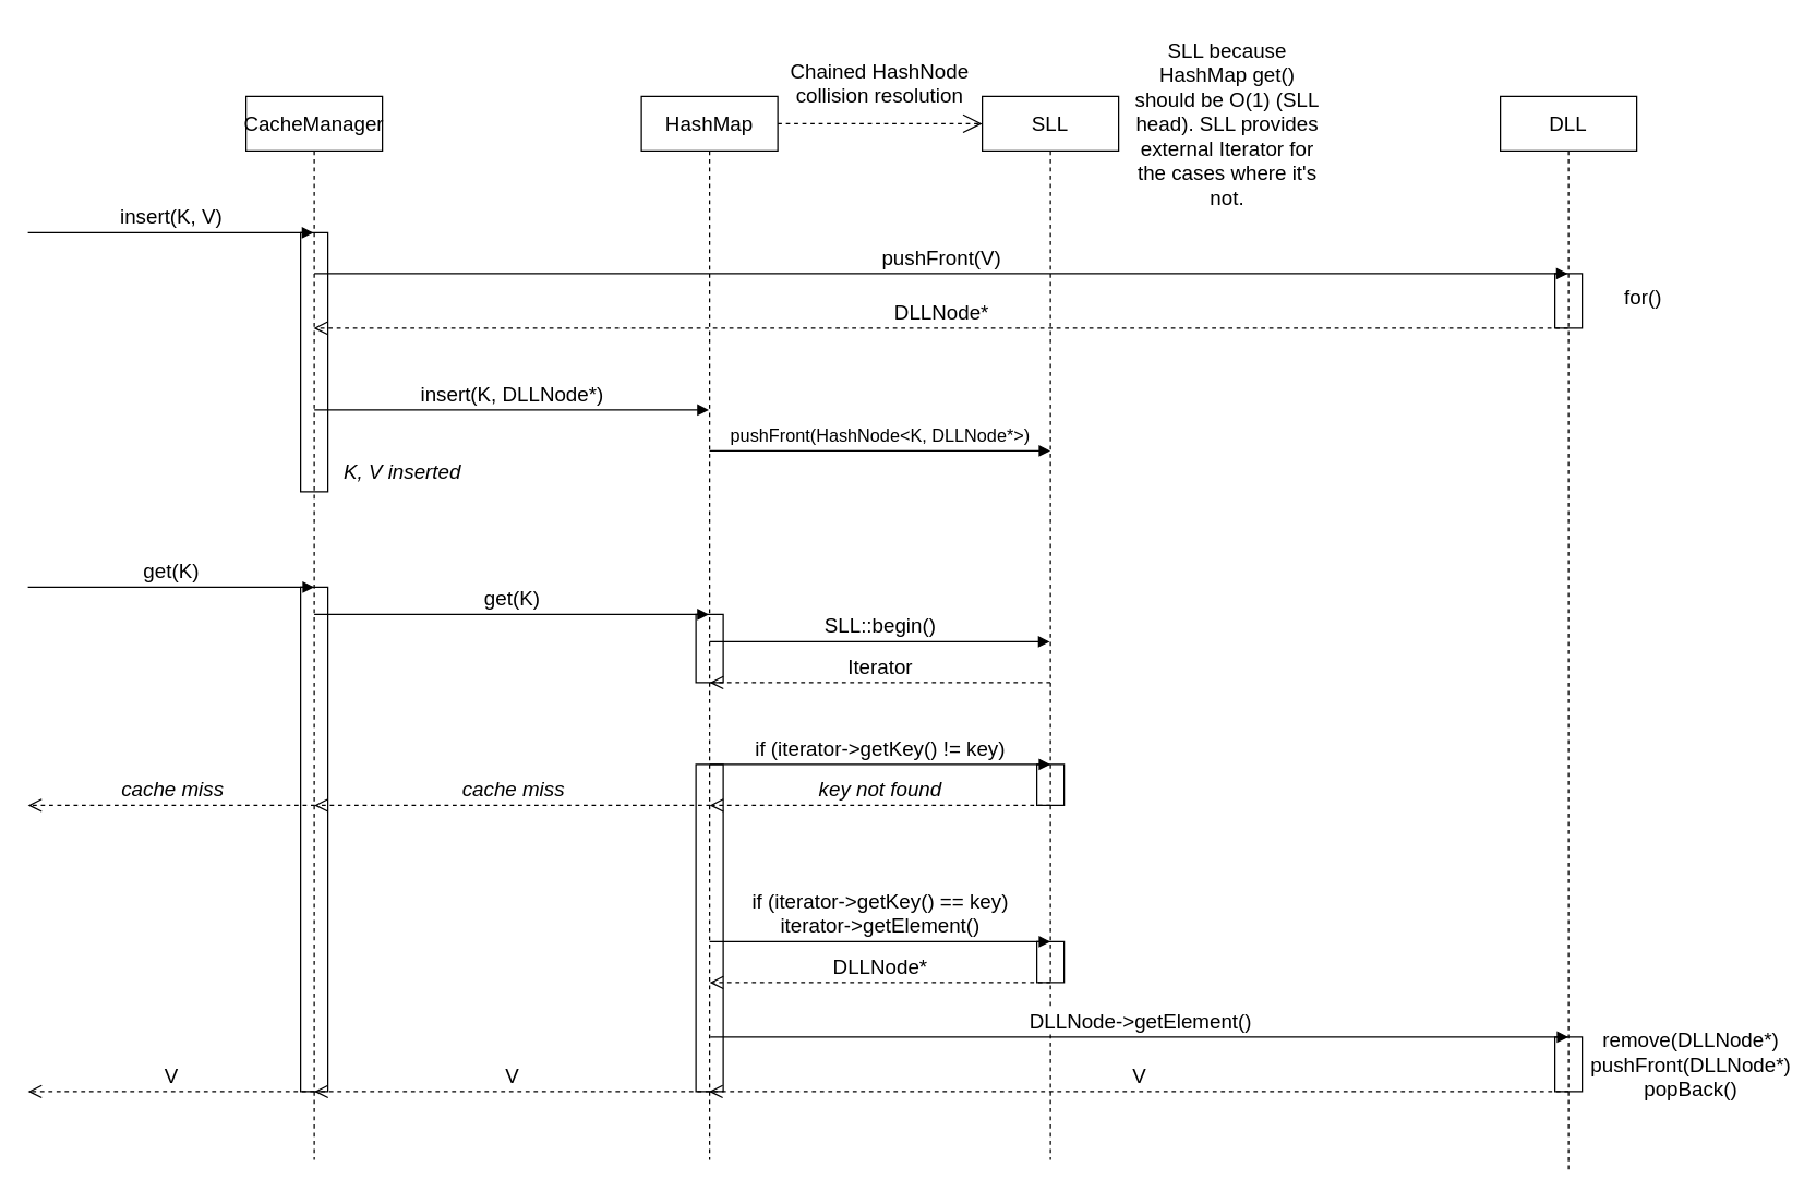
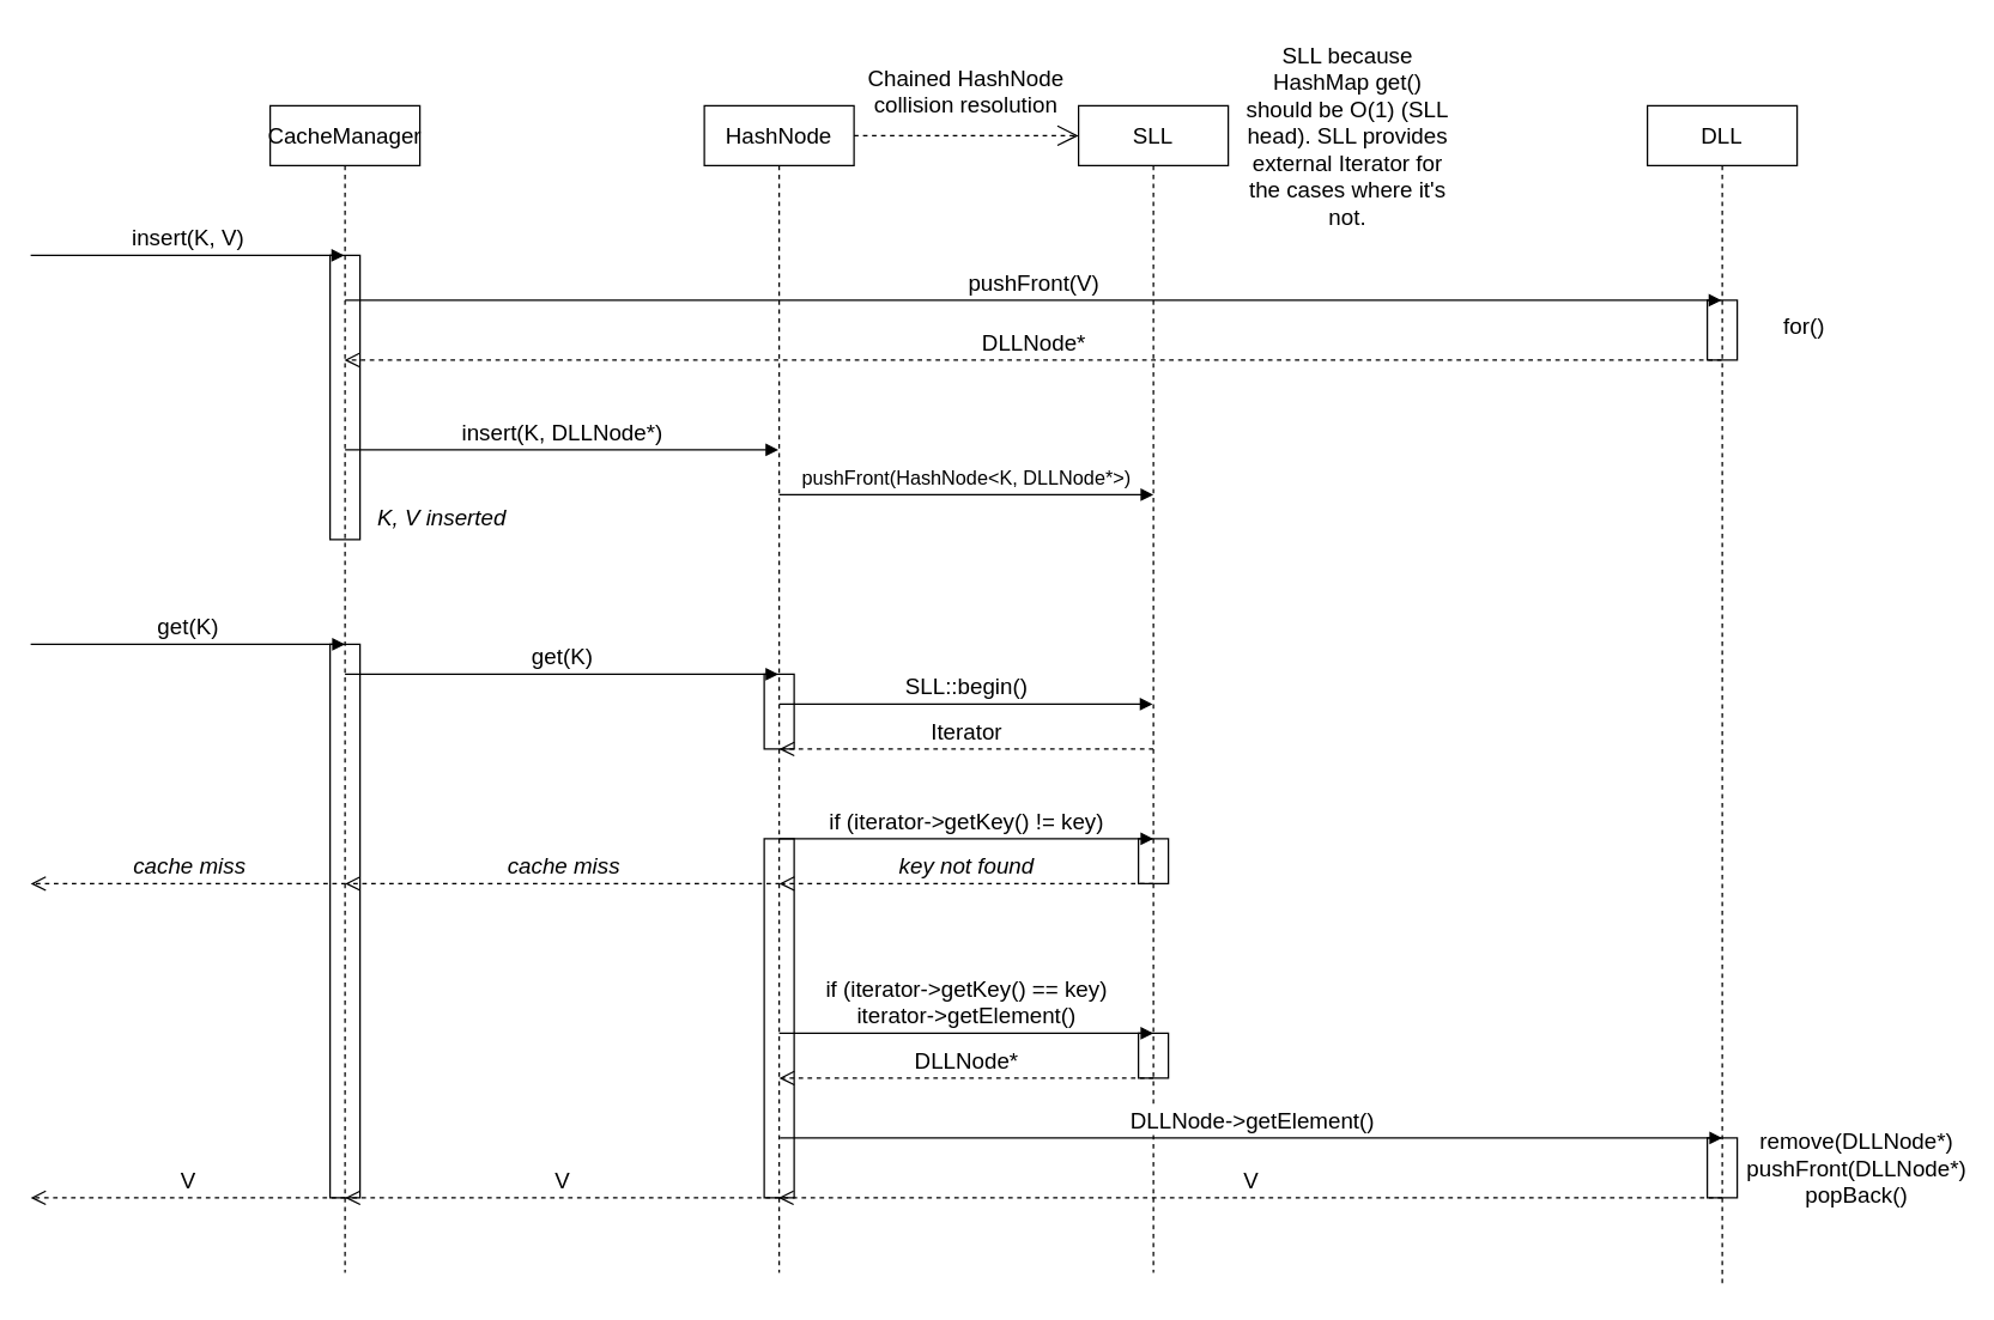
  <mxCell id="0" />
  <mxCell id="1" parent="0" />
  <mxCell id="2" value="" style="verticalLabelPosition=bottom;verticalAlign=top;html=1;shape=mxgraph.basic.rect;fillColor2=none;strokeWidth=1;size=0;indent=5;" vertex="1" parent="1"><mxGeometry x="760" y="690" width="20" height="30" as="geometry" /></mxCell>
  <mxCell id="3" value="" style="verticalLabelPosition=bottom;verticalAlign=top;html=1;shape=mxgraph.basic.rect;fillColor2=none;strokeWidth=1;size=0;indent=5;" vertex="1" parent="1"><mxGeometry x="760" y="560" width="20" height="30" as="geometry" /></mxCell>
  <mxCell id="4" value="" style="verticalLabelPosition=bottom;verticalAlign=top;html=1;shape=mxgraph.basic.rect;fillColor2=none;strokeWidth=1;size=0;indent=5;" vertex="1" parent="1"><mxGeometry x="1140" y="200" width="20" height="40" as="geometry" /></mxCell>
  <mxCell id="5" value="" style="verticalLabelPosition=bottom;verticalAlign=top;html=1;shape=mxgraph.basic.rect;fillColor2=none;strokeWidth=1;size=0;indent=5;" vertex="1" parent="1"><mxGeometry x="1140" y="760" width="20" height="40" as="geometry" /></mxCell>
  <mxCell id="6" value="" style="verticalLabelPosition=bottom;verticalAlign=top;html=1;shape=mxgraph.basic.rect;fillColor2=none;strokeWidth=1;size=0;indent=5;" vertex="1" parent="1"><mxGeometry x="510" y="560" width="20" height="240" as="geometry" /></mxCell>
  <mxCell id="7" value="" style="verticalLabelPosition=bottom;verticalAlign=top;html=1;shape=mxgraph.basic.rect;fillColor2=none;strokeWidth=1;size=0;indent=5;" vertex="1" parent="1"><mxGeometry x="510" y="450" width="20" height="50" as="geometry" /></mxCell>
  <mxCell id="8" value="" style="verticalLabelPosition=bottom;verticalAlign=top;html=1;shape=mxgraph.basic.rect;fillColor2=none;strokeWidth=1;size=0;indent=5;" vertex="1" parent="1"><mxGeometry x="220" y="430" width="20" height="370" as="geometry" /></mxCell>
  <mxCell id="9" value="" style="verticalLabelPosition=bottom;verticalAlign=top;html=1;shape=mxgraph.basic.rect;fillColor2=none;strokeWidth=1;size=0;indent=5;" vertex="1" parent="1"><mxGeometry x="220" y="170" width="20" height="190" as="geometry" /></mxCell>
  <mxCell id="10" value="&lt;font style=&quot;font-size: 15px;&quot;&gt;CacheManager&lt;/font&gt;" style="shape=umlLifeline;perimeter=lifelinePerimeter;whiteSpace=wrap;html=1;container=1;dropTarget=0;collapsible=0;recursiveResize=0;outlineConnect=0;portConstraint=eastwest;newEdgeStyle={&quot;curved&quot;:0,&quot;rounded&quot;:0};" parent="1" vertex="1"><mxGeometry x="180" y="70" width="100" height="780" as="geometry" /></mxCell>
- <mxCell id="11" value="&lt;font style=&quot;font-size: 15px;&quot;&gt;HashMap&lt;/font&gt;" style="shape=umlLifeline;perimeter=lifelinePerimeter;whiteSpace=wrap;html=1;container=1;dropTarget=0;collapsible=0;recursiveResize=0;outlineConnect=0;portConstraint=eastwest;newEdgeStyle={&quot;curved&quot;:0,&quot;rounded&quot;:0};" parent="1" vertex="1"><mxGeometry x="470" y="70" width="100" height="780" as="geometry" /></mxCell>
+ <mxCell id="11" value="&lt;font style=&quot;font-size: 15px;&quot;&gt;HashNode&lt;/font&gt;" style="shape=umlLifeline;perimeter=lifelinePerimeter;whiteSpace=wrap;html=1;container=1;dropTarget=0;collapsible=0;recursiveResize=0;outlineConnect=0;portConstraint=eastwest;newEdgeStyle={&quot;curved&quot;:0,&quot;rounded&quot;:0};" parent="1" vertex="1"><mxGeometry x="470" y="70" width="100" height="780" as="geometry" /></mxCell>
  <mxCell id="12" value="&lt;font style=&quot;font-size: 15px;&quot;&gt;SLL&lt;/font&gt;" style="shape=umlLifeline;perimeter=lifelinePerimeter;whiteSpace=wrap;html=1;container=1;dropTarget=0;collapsible=0;recursiveResize=0;outlineConnect=0;portConstraint=eastwest;newEdgeStyle={&quot;curved&quot;:0,&quot;rounded&quot;:0};" parent="1" vertex="1"><mxGeometry x="720" y="70" width="100" height="780" as="geometry" /></mxCell>
  <mxCell id="13" value="&lt;font style=&quot;font-size: 15px;&quot;&gt;DLL&lt;/font&gt;" style="shape=umlLifeline;perimeter=lifelinePerimeter;whiteSpace=wrap;html=1;container=1;dropTarget=0;collapsible=0;recursiveResize=0;outlineConnect=0;portConstraint=eastwest;newEdgeStyle={&quot;curved&quot;:0,&quot;rounded&quot;:0};" vertex="1" parent="1"><mxGeometry x="1100" y="70" width="100" height="790" as="geometry" /></mxCell>
  <mxCell id="14" value="&lt;font style=&quot;font-size: 15px;&quot;&gt;insert(K, V)&lt;br&gt;&lt;/font&gt;" style="html=1;verticalAlign=bottom;endArrow=block;curved=0;rounded=0;" edge="1" parent="1" target="10"><mxGeometry width="80" relative="1" as="geometry"><mxPoint x="20" y="170" as="sourcePoint" /><mxPoint x="100" y="170" as="targetPoint" /></mxGeometry></mxCell>
  <mxCell id="15" value="&lt;font style=&quot;font-size: 15px;&quot;&gt;pushFront(V)&lt;br&gt;&lt;/font&gt;" style="html=1;verticalAlign=bottom;endArrow=block;curved=0;rounded=0;" edge="1" parent="1" target="13"><mxGeometry width="80" relative="1" as="geometry"><mxPoint x="230" y="200" as="sourcePoint" /><mxPoint x="440" y="200" as="targetPoint" /></mxGeometry></mxCell>
  <mxCell id="16" value="&lt;font style=&quot;font-size: 15px;&quot;&gt;DLLNode*&lt;br&gt;&lt;/font&gt;" style="html=1;verticalAlign=bottom;endArrow=open;dashed=1;endSize=8;curved=0;rounded=0;" edge="1" parent="1"><mxGeometry relative="1" as="geometry"><mxPoint x="1149.5" y="240" as="sourcePoint" /><mxPoint x="229.5" y="240" as="targetPoint" /></mxGeometry></mxCell>
  <mxCell id="17" value="&lt;font style=&quot;font-size: 15px;&quot;&gt;insert(K, DLLNode*)&lt;br&gt;&lt;/font&gt;" style="html=1;verticalAlign=bottom;endArrow=block;curved=0;rounded=0;" edge="1" parent="1" target="11"><mxGeometry width="80" relative="1" as="geometry"><mxPoint x="230" y="300" as="sourcePoint" /><mxPoint x="440" y="300" as="targetPoint" /></mxGeometry></mxCell>
  <mxCell id="18" value="&lt;font style=&quot;font-size: 13px;&quot;&gt;pushFront(HashNode&amp;lt;K, DLLNode*&amp;gt;)&lt;font style=&quot;font-size: 13px;&quot;&gt;&lt;br&gt;&lt;/font&gt;&lt;/font&gt;" style="html=1;verticalAlign=bottom;endArrow=block;curved=0;rounded=0;" edge="1" parent="1"><mxGeometry width="80" relative="1" as="geometry"><mxPoint x="520" y="330" as="sourcePoint" /><mxPoint x="770" y="330" as="targetPoint" /></mxGeometry></mxCell>
  <mxCell id="19" value="&lt;font style=&quot;font-size: 15px;&quot;&gt;get(K)&lt;br&gt;&lt;/font&gt;" style="html=1;verticalAlign=bottom;endArrow=block;curved=0;rounded=0;" edge="1" parent="1"><mxGeometry width="80" relative="1" as="geometry"><mxPoint x="20" y="430" as="sourcePoint" /><mxPoint x="230" y="430" as="targetPoint" /></mxGeometry></mxCell>
  <mxCell id="20" value="&lt;font style=&quot;font-size: 15px;&quot;&gt;get(K)&lt;br&gt;&lt;/font&gt;" style="html=1;verticalAlign=bottom;endArrow=block;curved=0;rounded=0;" edge="1" parent="1"><mxGeometry width="80" relative="1" as="geometry"><mxPoint x="230" y="450" as="sourcePoint" /><mxPoint x="519.5" y="450" as="targetPoint" /></mxGeometry></mxCell>
  <mxCell id="21" value="&lt;font style=&quot;font-size: 15px;&quot;&gt;SLL::begin()&lt;br&gt;&lt;/font&gt;" style="html=1;verticalAlign=bottom;endArrow=block;curved=0;rounded=0;" edge="1" parent="1"><mxGeometry width="80" relative="1" as="geometry"><mxPoint x="520" y="470" as="sourcePoint" /><mxPoint x="769.5" y="470" as="targetPoint" /></mxGeometry></mxCell>
  <mxCell id="22" value="&lt;font style=&quot;font-size: 15px;&quot;&gt;if (iterator-&amp;gt;getKey() != key)&lt;br&gt;&lt;/font&gt;" style="html=1;verticalAlign=bottom;endArrow=block;curved=0;rounded=0;" edge="1" parent="1"><mxGeometry width="80" relative="1" as="geometry"><mxPoint x="520" y="560" as="sourcePoint" /><mxPoint x="770" y="560" as="targetPoint" /></mxGeometry></mxCell>
  <mxCell id="23" value="&lt;font style=&quot;font-size: 15px;&quot;&gt;Iterator&lt;/font&gt;" style="html=1;verticalAlign=bottom;endArrow=open;dashed=1;endSize=8;curved=0;rounded=0;" edge="1" parent="1"><mxGeometry relative="1" as="geometry"><mxPoint x="770" y="500" as="sourcePoint" /><mxPoint x="520" y="500" as="targetPoint" /></mxGeometry></mxCell>
  <mxCell id="24" value="&lt;font style=&quot;font-size: 15px;&quot;&gt;&lt;i&gt;key not found&lt;/i&gt;&lt;br&gt;&lt;/font&gt;" style="html=1;verticalAlign=bottom;endArrow=open;dashed=1;endSize=8;curved=0;rounded=0;" edge="1" parent="1"><mxGeometry relative="1" as="geometry"><mxPoint x="770" y="590" as="sourcePoint" /><mxPoint x="520" y="590" as="targetPoint" /></mxGeometry></mxCell>
  <mxCell id="25" value="&lt;font style=&quot;font-size: 15px;&quot;&gt;&lt;i&gt;cache miss&lt;br&gt;&lt;/i&gt;&lt;/font&gt;" style="html=1;verticalAlign=bottom;endArrow=open;dashed=1;endSize=8;curved=0;rounded=0;" edge="1" parent="1"><mxGeometry relative="1" as="geometry"><mxPoint x="520.5" y="590" as="sourcePoint" /><mxPoint x="230" y="590" as="targetPoint" /></mxGeometry></mxCell>
  <mxCell id="26" value="&lt;font style=&quot;font-size: 15px;&quot;&gt;&lt;i&gt;cache miss&lt;br&gt;&lt;/i&gt;&lt;/font&gt;" style="html=1;verticalAlign=bottom;endArrow=open;dashed=1;endSize=8;curved=0;rounded=0;" edge="1" parent="1"><mxGeometry relative="1" as="geometry"><mxPoint x="230.5" y="590" as="sourcePoint" /><mxPoint x="20" y="590" as="targetPoint" /></mxGeometry></mxCell>
  <mxCell id="27" value="&lt;div&gt;&lt;font style=&quot;font-size: 15px;&quot;&gt;if (iterator-&amp;gt;getKey() == key)&lt;/font&gt;&lt;/div&gt;&lt;div&gt;&lt;font style=&quot;font-size: 15px;&quot;&gt;iterator-&amp;gt;getElement()&lt;/font&gt;&lt;/div&gt;" style="html=1;verticalAlign=bottom;endArrow=block;curved=0;rounded=0;" edge="1" parent="1"><mxGeometry width="80" relative="1" as="geometry"><mxPoint x="520" y="690" as="sourcePoint" /><mxPoint x="770" y="690" as="targetPoint" /></mxGeometry></mxCell>
  <mxCell id="28" value="&lt;font size=&quot;1&quot;&gt;&lt;span style=&quot;font-size: 15px;&quot;&gt;DLLNode*&lt;/span&gt;&lt;/font&gt;" style="html=1;verticalAlign=bottom;endArrow=open;dashed=1;endSize=8;curved=0;rounded=0;" edge="1" parent="1"><mxGeometry relative="1" as="geometry"><mxPoint x="770" y="720" as="sourcePoint" /><mxPoint x="520" y="720" as="targetPoint" /></mxGeometry></mxCell>
  <mxCell id="29" value="&lt;font style=&quot;font-size: 15px;&quot;&gt;DLLNode-&amp;gt;getElement()&lt;/font&gt;" style="html=1;verticalAlign=bottom;endArrow=block;curved=0;rounded=0;" edge="1" parent="1"><mxGeometry width="80" relative="1" as="geometry"><mxPoint x="520.5" y="760" as="sourcePoint" /><mxPoint x="1150" y="760" as="targetPoint" /></mxGeometry></mxCell>
  <mxCell id="30" value="&lt;font style=&quot;font-size: 15px;&quot;&gt;V&lt;/font&gt;" style="html=1;verticalAlign=bottom;endArrow=open;dashed=1;endSize=8;curved=0;rounded=0;" edge="1" parent="1" target="11"><mxGeometry relative="1" as="geometry"><mxPoint x="1150" y="800" as="sourcePoint" /><mxPoint x="20" y="800" as="targetPoint" /></mxGeometry></mxCell>
  <mxCell id="31" value="&lt;div style=&quot;font-size: 15px;&quot;&gt;&lt;font style=&quot;font-size: 15px;&quot;&gt;remove(DLLNode*)&lt;/font&gt;&lt;/div&gt;&lt;div style=&quot;font-size: 15px;&quot;&gt;&lt;font style=&quot;font-size: 15px;&quot;&gt;pushFront(DLLNode*)&lt;/font&gt;&lt;/div&gt;&lt;div style=&quot;font-size: 15px;&quot;&gt;&lt;font style=&quot;font-size: 15px;&quot;&gt;&lt;font style=&quot;font-size: 15px;&quot;&gt;popBack()&lt;/font&gt;&lt;font style=&quot;font-size: 15px;&quot;&gt;&lt;br&gt;&lt;/font&gt;&lt;/font&gt;&lt;/div&gt;" style="text;html=1;align=center;verticalAlign=middle;whiteSpace=wrap;rounded=0;" vertex="1" parent="1"><mxGeometry x="1170" y="740" width="140" height="80" as="geometry" /></mxCell>
  <mxCell id="32" value="&lt;br&gt;&lt;div style=&quot;font-size: 15px;&quot;&gt;&lt;font style=&quot;font-size: 15px;&quot;&gt;&lt;font style=&quot;font-size: 15px;&quot;&gt;for()&lt;/font&gt;&lt;font style=&quot;font-size: 15px;&quot;&gt;&lt;br&gt;&lt;/font&gt;&lt;/font&gt;&lt;/div&gt;" style="text;html=1;align=center;verticalAlign=middle;whiteSpace=wrap;rounded=0;" vertex="1" parent="1"><mxGeometry x="1160" y="190" width="90" height="40" as="geometry" /></mxCell>
  <mxCell id="33" value="&lt;font style=&quot;font-size: 15px;&quot;&gt;V&lt;/font&gt;" style="html=1;verticalAlign=bottom;endArrow=open;dashed=1;endSize=8;curved=0;rounded=0;" edge="1" parent="1"><mxGeometry relative="1" as="geometry"><mxPoint x="520" y="800" as="sourcePoint" /><mxPoint x="230" y="800" as="targetPoint" /></mxGeometry></mxCell>
  <mxCell id="34" value="&lt;font style=&quot;font-size: 15px;&quot;&gt;V&lt;/font&gt;" style="html=1;verticalAlign=bottom;endArrow=open;dashed=1;endSize=8;curved=0;rounded=0;" edge="1" parent="1"><mxGeometry relative="1" as="geometry"><mxPoint x="230" y="800" as="sourcePoint" /><mxPoint x="20" y="800" as="targetPoint" /></mxGeometry></mxCell>
  <mxCell id="35" value="&lt;font style=&quot;font-size: 15px;&quot;&gt;SLL because HashMap get() should be O(1) (SLL head). SLL provides external Iterator for the cases where it's not.&lt;br&gt;&lt;/font&gt;" style="text;html=1;align=center;verticalAlign=middle;whiteSpace=wrap;rounded=0;" vertex="1" parent="1"><mxGeometry x="830" y="50" width="140" height="80" as="geometry" /></mxCell>
  <mxCell id="36" value="" style="endArrow=open;endSize=12;dashed=1;html=1;rounded=0;" edge="1" parent="1"><mxGeometry width="160" relative="1" as="geometry"><mxPoint x="570" y="90" as="sourcePoint" /><mxPoint x="720" y="90" as="targetPoint" /></mxGeometry></mxCell>
  <mxCell id="37" value="&lt;font style=&quot;font-size: 15px;&quot;&gt;Chained HashNode collision resolution&lt;br&gt;&lt;/font&gt;" style="text;html=1;align=center;verticalAlign=middle;whiteSpace=wrap;rounded=0;" vertex="1" parent="1"><mxGeometry x="560" y="20" width="170" height="80" as="geometry" /></mxCell>
  <mxCell id="38" value="&lt;font style=&quot;font-size: 15px;&quot;&gt;&lt;i&gt;K, V inserted&lt;/i&gt;&lt;br&gt;&lt;/font&gt;" style="text;html=1;align=center;verticalAlign=middle;whiteSpace=wrap;rounded=0;" vertex="1" parent="1"><mxGeometry x="250" y="330" width="90" height="30" as="geometry" /></mxCell>
